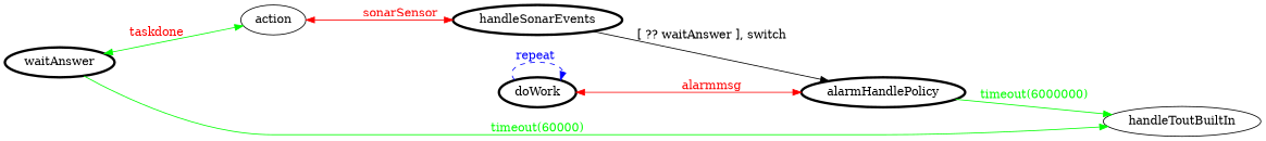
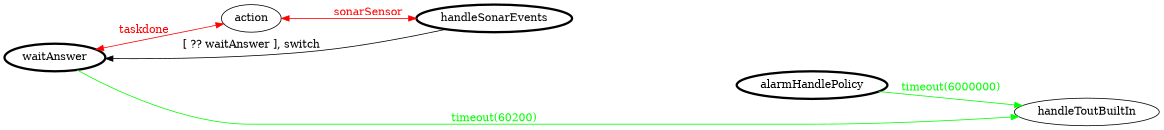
  digraph {
    rankdir=LR
    node [color=black fontcolor=black penwidth=3]
    edge [color=red fontcolor=red]
-   doWork
    alarmHandlePolicy
    handleToutBuiltIn [color="" fontcolor="" penwidth=""]
    handleSonarEvents
    waitAnswer
    action [color="" fontcolor="" penwidth=""]
-   doWork -> doWork [color=blue fontcolor=blue label="repeat " style=dashed]
-   doWork -> alarmHandlePolicy [dir=both label=alarmmsg]
    alarmHandlePolicy -> handleToutBuiltIn [color=green fontcolor=green label="timeout(6000000)"]
-   handleSonarEvents -> alarmHandlePolicy [color=black fontcolor=black label="[ ?? waitAnswer ], switch"]
-   waitAnswer -> handleToutBuiltIn [color=green fontcolor=green label="timeout(60000)"]
-   waitAnswer -> action [color=green dir=both label=taskdone]
+   handleSonarEvents -> waitAnswer [color=black fontcolor=black label="[ ?? waitAnswer ], switch"]
+   waitAnswer -> handleToutBuiltIn [color=green fontcolor=green label="timeout(60200)"]
+   waitAnswer -> action [dir=both label=taskdone]
    action -> handleSonarEvents [dir=both label=sonarSensor]
  }
